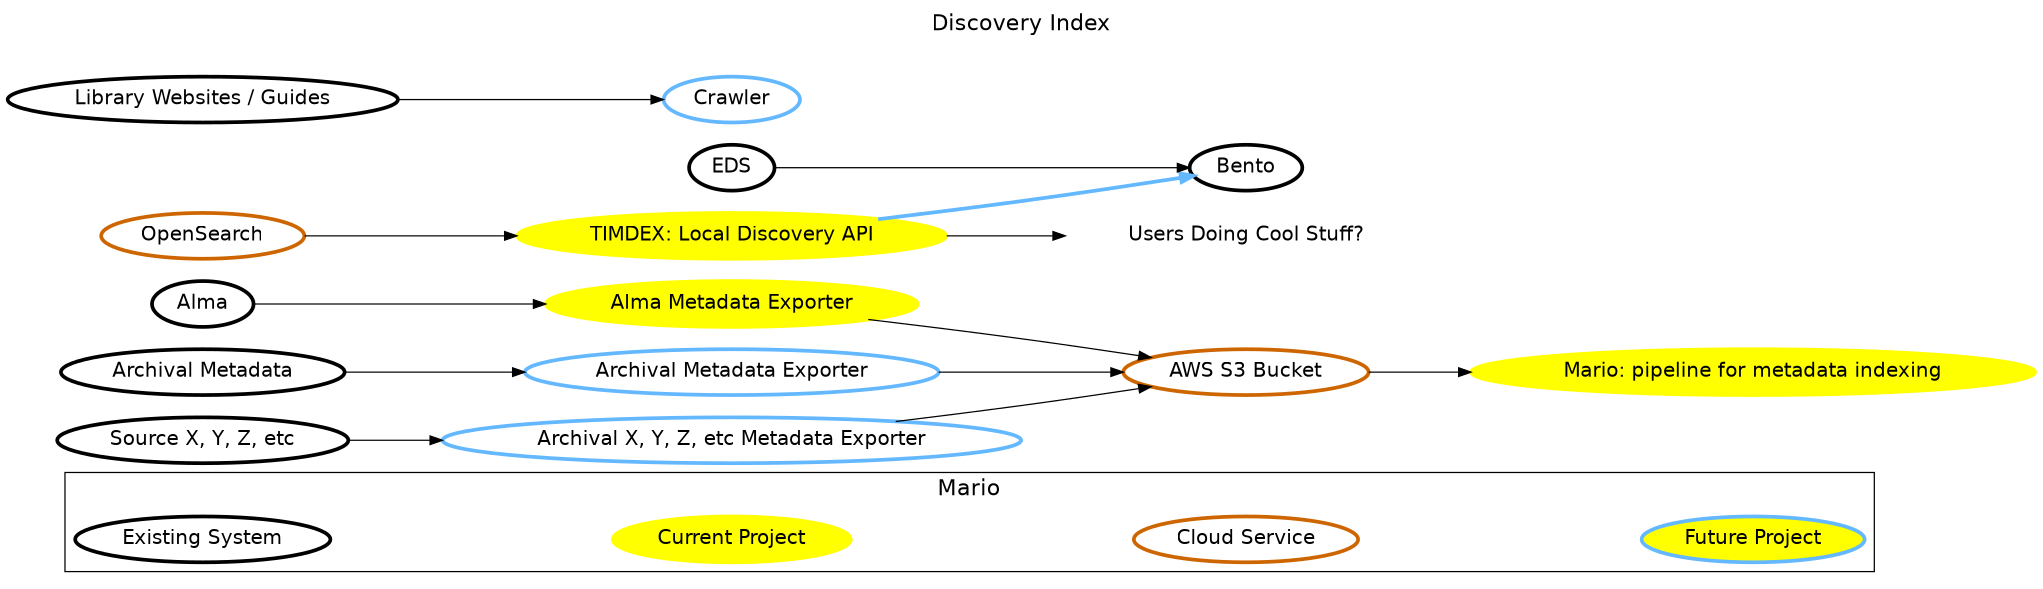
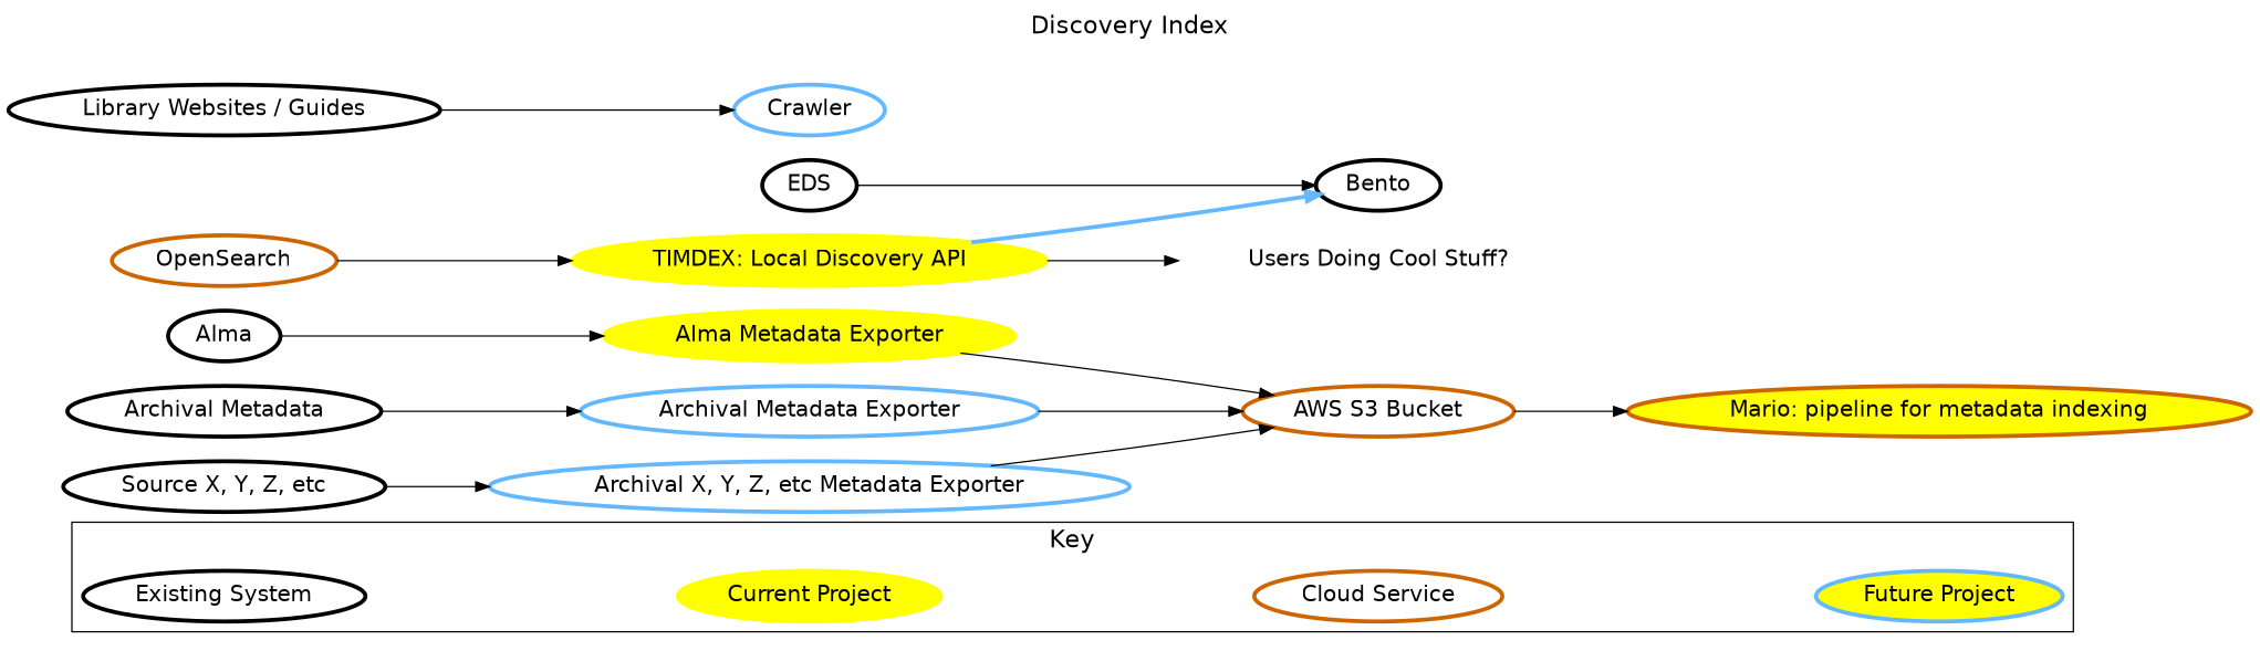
  digraph {
    fontname=helvetica
    fontsize=18
    label="Discovery Index"
    labelloc=t
    rankdir=LR
    node [color=black fillcolor=white fontname=helvetica fontsize=16 penwidth=3 style=filled]
    n1 [color=SteelBlue1 fillcolor=Yellow1 label="Future Project"]
    n2 [color=darkorange3 label="Cloud Service"]
    n3 [color=Yellow1 fillcolor=Yellow1 label="Current Project"]
    n4 [label="Existing System"]
    n5 [label=Alma]
    n6 [color=Yellow1 fillcolor=Yellow1 label="Alma Metadata Exporter"]
    n7 [color=DarkOrange3 label="AWS S3 Bucket"]
-   n8 [color=Yellow1 fillcolor=Yellow1 label="Mario: pipeline for metadata indexing"]
+   n8 [color=DarkOrange3 fillcolor=Yellow1 label="Mario: pipeline for metadata indexing"]
    n9 [color=DarkOrange3 label=OpenSearch]
    n10 [color=Yellow1 fillcolor=Yellow1 label="TIMDEX: Local Discovery API"]
    n11 [label=Bento]
    n12 [color=transparent label="Users Doing Cool Stuff?"]
    n13 [label="Archival Metadata"]
    n14 [color=SteelBlue1 label="Archival Metadata Exporter"]
    n15 [label="Source X, Y, Z, etc"]
    n16 [color=SteelBlue1 label="Archival X, Y, Z, etc Metadata Exporter"]
    n17 [label="Library Websites / Guides"]
    n18 [color=SteelBlue1 label=Crawler]
    n19 [label=EDS]
    subgraph cluster_1 {
-     label=Mario
+     label=Key
      n1
      n2
      n3
      n4
    }
    n2 -> n1 [style=invis]
    n3 -> n2 [style=invis]
    n4 -> n3 [style=invis]
    n5 -> n6
    n6 -> n7
    n7 -> n8
    n9 -> n10
    n10 -> n11 [color=SteelBlue1 penwidth=3]
    n10 -> n12
    n13 -> n14
    n14 -> n7
    n15 -> n16
    n16 -> n7
    n17 -> n18
    n19 -> n11
  }
